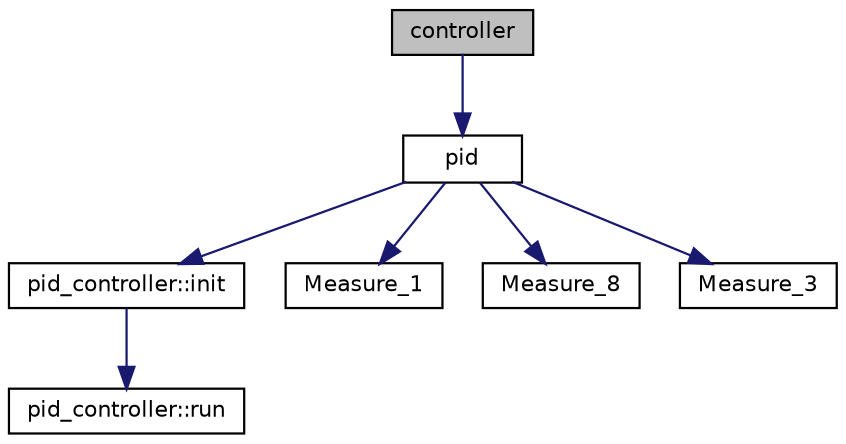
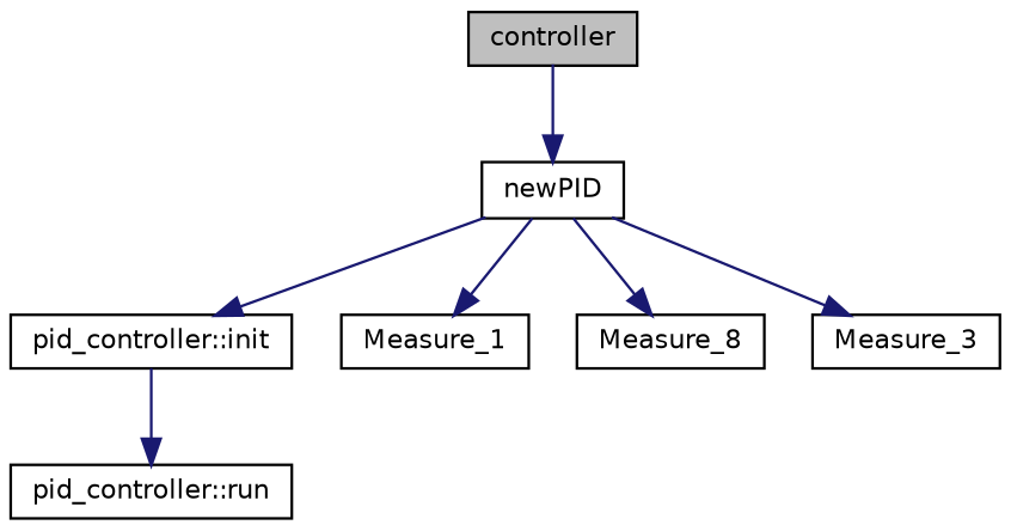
  digraph {
    rankdir=TB
    node [color=black fillcolor=white fontname=Helvetica fontsize=10 shape=record style=filled]
    edge [color=midnightblue fontname=Helvetica fontsize=10 labelfontname=Helvetica labelfontsize=10 style=solid]
    n1 [fillcolor=grey75 fontcolor=black height=0.2 label=controller width=0.4]
-   n2 [height=0.2 label=pid width=0.4]
+   n2 [height=0.2 label=newPID width=0.4]
    n3 [height=0.2 label="pid_controller::init" width=0.4]
    n4 [height=0.2 label=Measure_1 width=0.4]
    n5 [height=0.2 label=Measure_8 width=0.4]
    n6 [height=0.2 label=Measure_3 width=0.4]
    n7 [height=0.2 label="pid_controller::run" width=0.4]
    n1 -> n2
    n2 -> n3
    n2 -> n4
    n2 -> n5
    n2 -> n6
    n3 -> n7
  }
